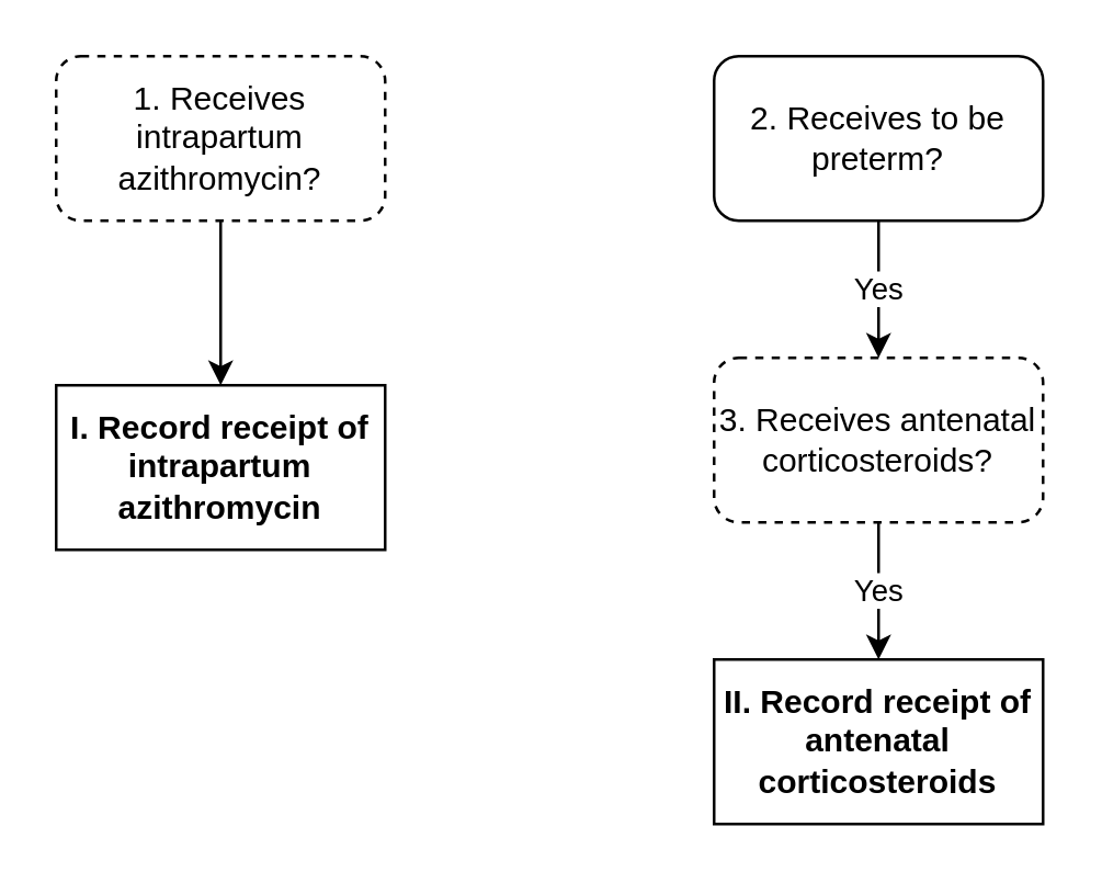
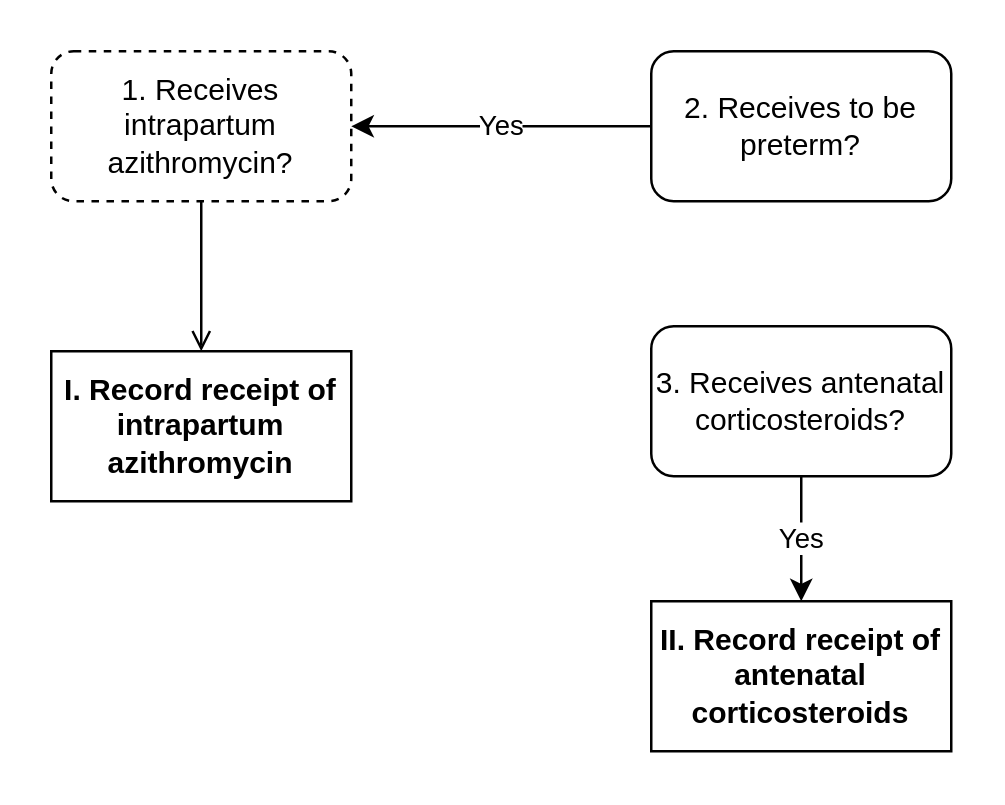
  <mxCell id="0" />
  <mxCell id="1" parent="0" />
- <mxCell id="2" style="edgeStyle=orthogonalEdgeStyle;rounded=0;orthogonalLoop=1;jettySize=auto;html=1;entryX=0.5;entryY=0;entryDx=0;entryDy=0;" edge="1" parent="1" source="3" target="4"><mxGeometry relative="1" as="geometry" /></mxCell>
+ <mxCell id="2" style="edgeStyle=orthogonalEdgeStyle;rounded=0;orthogonalLoop=1;jettySize=auto;html=1;entryX=0.5;entryY=0;entryDx=0;entryDy=0;endArrow=open;" edge="1" parent="1" source="3" target="4"><mxGeometry relative="1" as="geometry" /></mxCell>
  <mxCell id="3" value="1. Receives intrapartum azithromycin?" style="rounded=1;whiteSpace=wrap;html=1;dashed=1;" vertex="1" parent="1"><mxGeometry x="20" y="20" width="120" height="60" as="geometry" /></mxCell>
  <mxCell id="4" value="&lt;b&gt;I. Record receipt of intrapartum azithromycin&lt;/b&gt;" style="rounded=0;whiteSpace=wrap;html=1;" vertex="1" parent="1"><mxGeometry x="20" y="140" width="120" height="60" as="geometry" /></mxCell>
- <mxCell id="5" value="Yes" style="edgeStyle=orthogonalEdgeStyle;rounded=0;orthogonalLoop=1;jettySize=auto;html=1;" edge="1" parent="1" source="6" target="8"><mxGeometry relative="1" as="geometry" /></mxCell>
+ <mxCell id="5" value="Yes" style="edgeStyle=orthogonalEdgeStyle;rounded=0;orthogonalLoop=1;jettySize=auto;html=1;" edge="1" parent="1" source="6" target="3"><mxGeometry relative="1" as="geometry" /></mxCell>
  <mxCell id="6" value="2. Receives to be preterm?" style="rounded=1;whiteSpace=wrap;html=1;" vertex="1" parent="1"><mxGeometry x="260" y="20" width="120" height="60" as="geometry" /></mxCell>
  <mxCell id="7" value="Yes" style="edgeStyle=orthogonalEdgeStyle;rounded=0;orthogonalLoop=1;jettySize=auto;html=1;" edge="1" parent="1" source="8" target="9"><mxGeometry relative="1" as="geometry" /></mxCell>
- <mxCell id="8" value="3. Receives antenatal corticosteroids?" style="rounded=1;whiteSpace=wrap;html=1;dashed=1;" vertex="1" parent="1"><mxGeometry x="260" y="130" width="120" height="60" as="geometry" /></mxCell>
+ <mxCell id="8" value="3. Receives antenatal corticosteroids?" style="rounded=1;whiteSpace=wrap;html=1;" vertex="1" parent="1"><mxGeometry x="260" y="130" width="120" height="60" as="geometry" /></mxCell>
  <mxCell id="9" value="&lt;b&gt;II. Record receipt of antenatal corticosteroids&lt;/b&gt;" style="rounded=0;whiteSpace=wrap;html=1;" vertex="1" parent="1"><mxGeometry x="260" y="240" width="120" height="60" as="geometry" /></mxCell>
